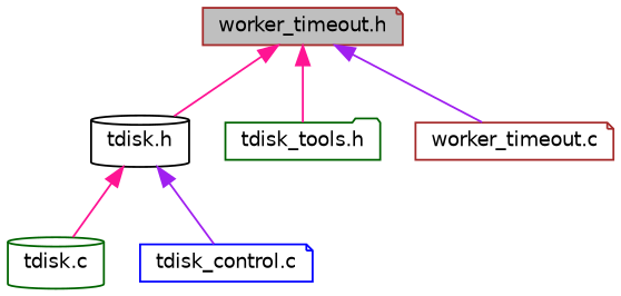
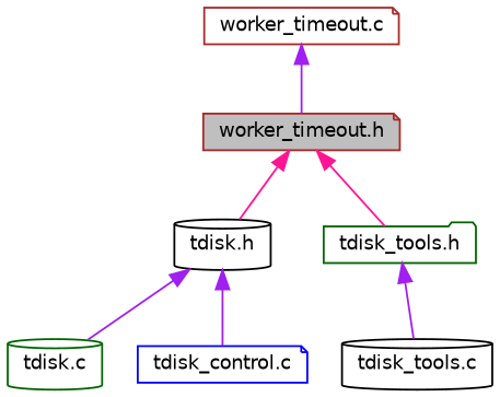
  digraph {
    node [color=brown fillcolor=white fontname=Helvetica fontsize=10 shape=note style=filled]
    edge [color=deeppink dir=back fontname=Helvetica fontsize=10 labelfontname=Helvetica labelfontsize=10 style=solid]
    n1 [fillcolor=grey75 fontcolor=black height=0.2 label="worker_timeout.h" width=0.4]
    n2 [color=black height=0.2 label="tdisk.h" shape=cylinder width=0.4]
    n3 [color=darkgreen height=0.2 label="tdisk_tools.h" shape=folder width=0.4]
    n4 [height=0.2 label="worker_timeout.c" width=0.4]
    n5 [color=darkgreen height=0.2 label="tdisk.c" shape=cylinder width=0.4]
    n6 [color=blue height=0.2 label="tdisk_control.c" width=0.4]
+   n7 [color=black height=0.2 label="tdisk_tools.c" shape=cylinder width=0.4]
    n1 -> n2
    n1 -> n3
-   n1 -> n4 [color=purple]
-   n2 -> n5
+   n4 -> n1 [color=purple]
+   n2 -> n5 [color=purple]
    n2 -> n6 [color=purple]
+   n3 -> n7 [color=purple]
  }
